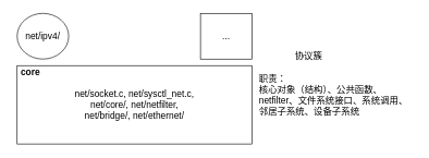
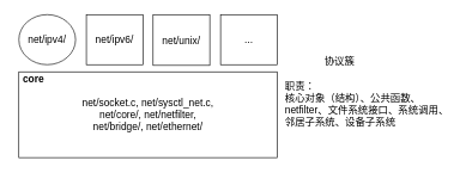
  <mxCell id="0" />
  <mxCell id="1" parent="0" />
  <mxCell id="2" value="net/socket.c, net/sysctl_net.c,&lt;br&gt;net/core/, net/netfilter,&lt;br&gt;net/bridge/, net/ethernet/" style="rounded=0;whiteSpace=wrap;html=1;fontSize=14;" parent="1" vertex="1"><mxGeometry x="25" y="100" width="360" height="120" as="geometry" /></mxCell>
  <mxCell id="3" value="core" style="text;html=1;resizable=0;autosize=1;align=center;verticalAlign=middle;points=[];fillColor=none;strokeColor=none;rounded=0;fontSize=14;fontStyle=1" parent="1" vertex="1"><mxGeometry x="20" y="100" width="50" height="20" as="geometry" /></mxCell>
  <mxCell id="4" value="职责：&lt;br&gt;核心对象（结构）、公共函数、&lt;br&gt;netfilter、文件系统接口、系统调用、&lt;br&gt;邻居子系统、设备子系统" style="text;html=1;resizable=0;autosize=1;align=left;verticalAlign=middle;points=[];fillColor=none;strokeColor=none;rounded=0;fontSize=14;" parent="1" vertex="1"><mxGeometry x="394" y="110" width="240" height="70" as="geometry" /></mxCell>
  <mxCell id="5" value="net/ipv4/" style="ellipse;whiteSpace=wrap;html=1;fontSize=14;" parent="1" vertex="1"><mxGeometry x="25" y="20" width="79" height="70" as="geometry" /></mxCell>
+ <mxCell id="6" value="net/ipv6/" style="rounded=0;whiteSpace=wrap;html=1;fontSize=14;" parent="1" vertex="1"><mxGeometry x="119" y="20" width="79" height="70" as="geometry" /></mxCell>
+ <mxCell id="7" value="net/unix/" style="rounded=0;whiteSpace=wrap;html=1;fontSize=14;" parent="1" vertex="1"><mxGeometry x="212" y="20" width="79" height="71" as="geometry" /></mxCell>
  <mxCell id="8" value="..." style="rounded=0;whiteSpace=wrap;html=1;fontSize=14;" parent="1" vertex="1"><mxGeometry x="306" y="20" width="79" height="70" as="geometry" /></mxCell>
  <mxCell id="9" value="协议簇" style="text;html=1;resizable=0;autosize=1;align=left;verticalAlign=middle;points=[];fillColor=none;strokeColor=none;rounded=0;fontSize=14;" parent="1" vertex="1"><mxGeometry x="449" y="75" width="60" height="20" as="geometry" /></mxCell>
